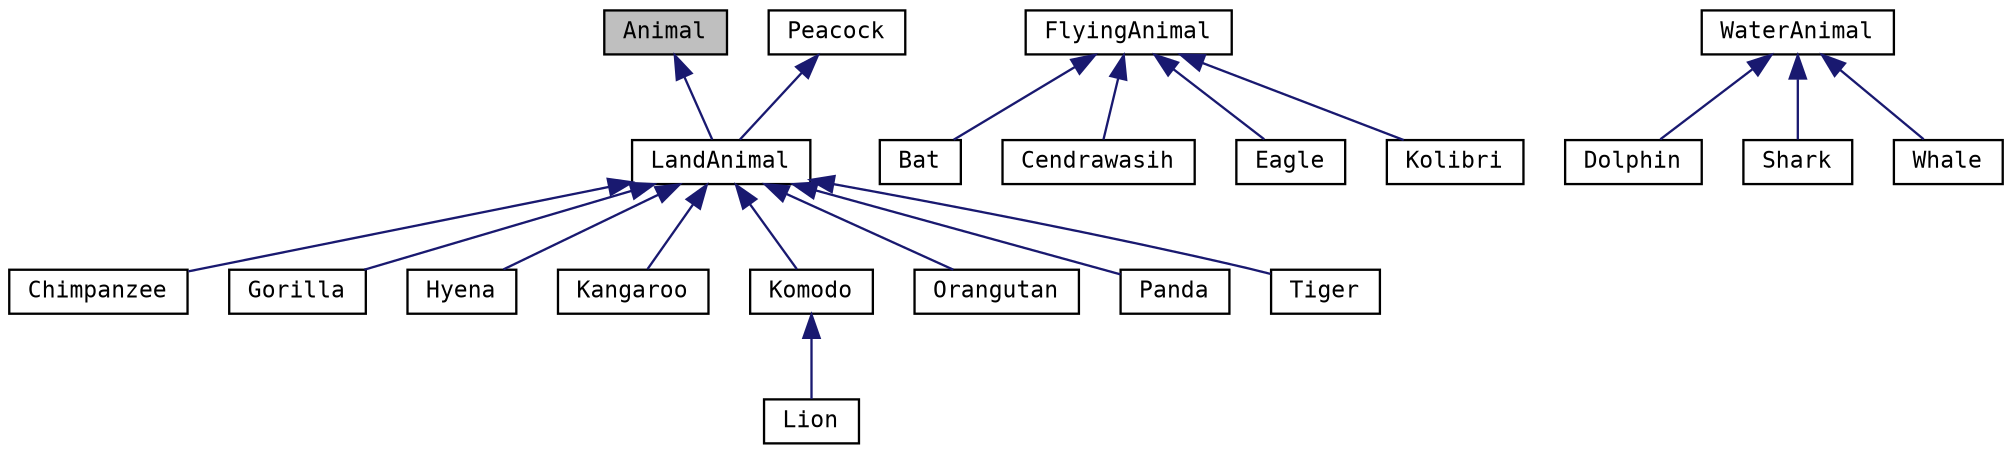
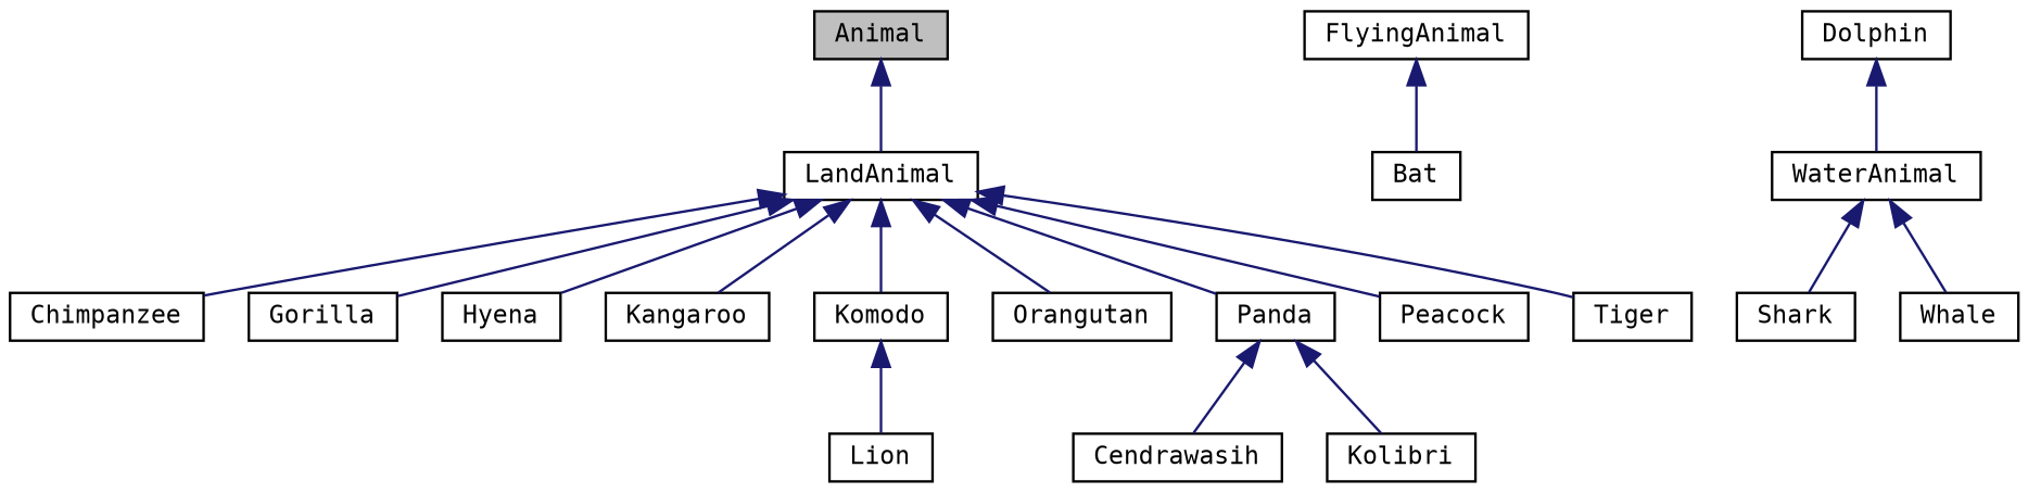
  digraph {
    fontname="DejaVu Sans Mono"
    rankdir=TB
    node [color=black fillcolor=white fontname="DejaVu Sans Mono" fontsize=10 shape=record style=filled]
    edge [color=midnightblue dir=back fontname="DejaVu Sans Mono" fontsize=10 labelfontname=Helvetica labelfontsize=10 style=solid]
    n1 [fillcolor=grey75 fontcolor=black height=0.2 label=Animal width=0.4]
    n2 [height=0.2 label=LandAnimal width=0.4]
    n3 [height=0.2 label=FlyingAnimal width=0.4]
    n4 [height=0.2 label=Bat width=0.4]
    n5 [height=0.2 label=Cendrawasih width=0.4]
-   n6 [height=0.2 label=Eagle width=0.4]
    n7 [height=0.2 label=Kolibri width=0.4]
    n8 [height=0.2 label=Chimpanzee width=0.4]
    n9 [height=0.2 label=Gorilla width=0.4]
    n10 [height=0.2 label=Hyena width=0.4]
    n11 [height=0.2 label=Kangaroo width=0.4]
    n12 [height=0.2 label=Komodo width=0.4]
    n13 [height=0.2 label=Orangutan width=0.4]
    n14 [height=0.2 label=Panda width=0.4]
    n15 [height=0.2 label=Peacock width=0.4]
    n16 [height=0.2 label=Tiger width=0.4]
    n17 [height=0.2 label=WaterAnimal width=0.4]
    n18 [height=0.2 label=Dolphin width=0.4]
    n19 [height=0.2 label=Shark width=0.4]
    n20 [height=0.2 label=Whale width=0.4]
    n21 [height=0.2 label=Lion width=0.4]
    n1 -> n2
    n2 -> n8
    n2 -> n9
    n2 -> n10
    n2 -> n11
    n2 -> n12
    n2 -> n13
    n2 -> n14
-   n15 -> n2
+   n2 -> n15
    n2 -> n16
    n3 -> n4
-   n3 -> n5
-   n3 -> n6
-   n3 -> n7
+   n14 -> n5
+   n14 -> n7
    n12 -> n21
-   n17 -> n18
+   n18 -> n17
    n17 -> n19
    n17 -> n20
  }
